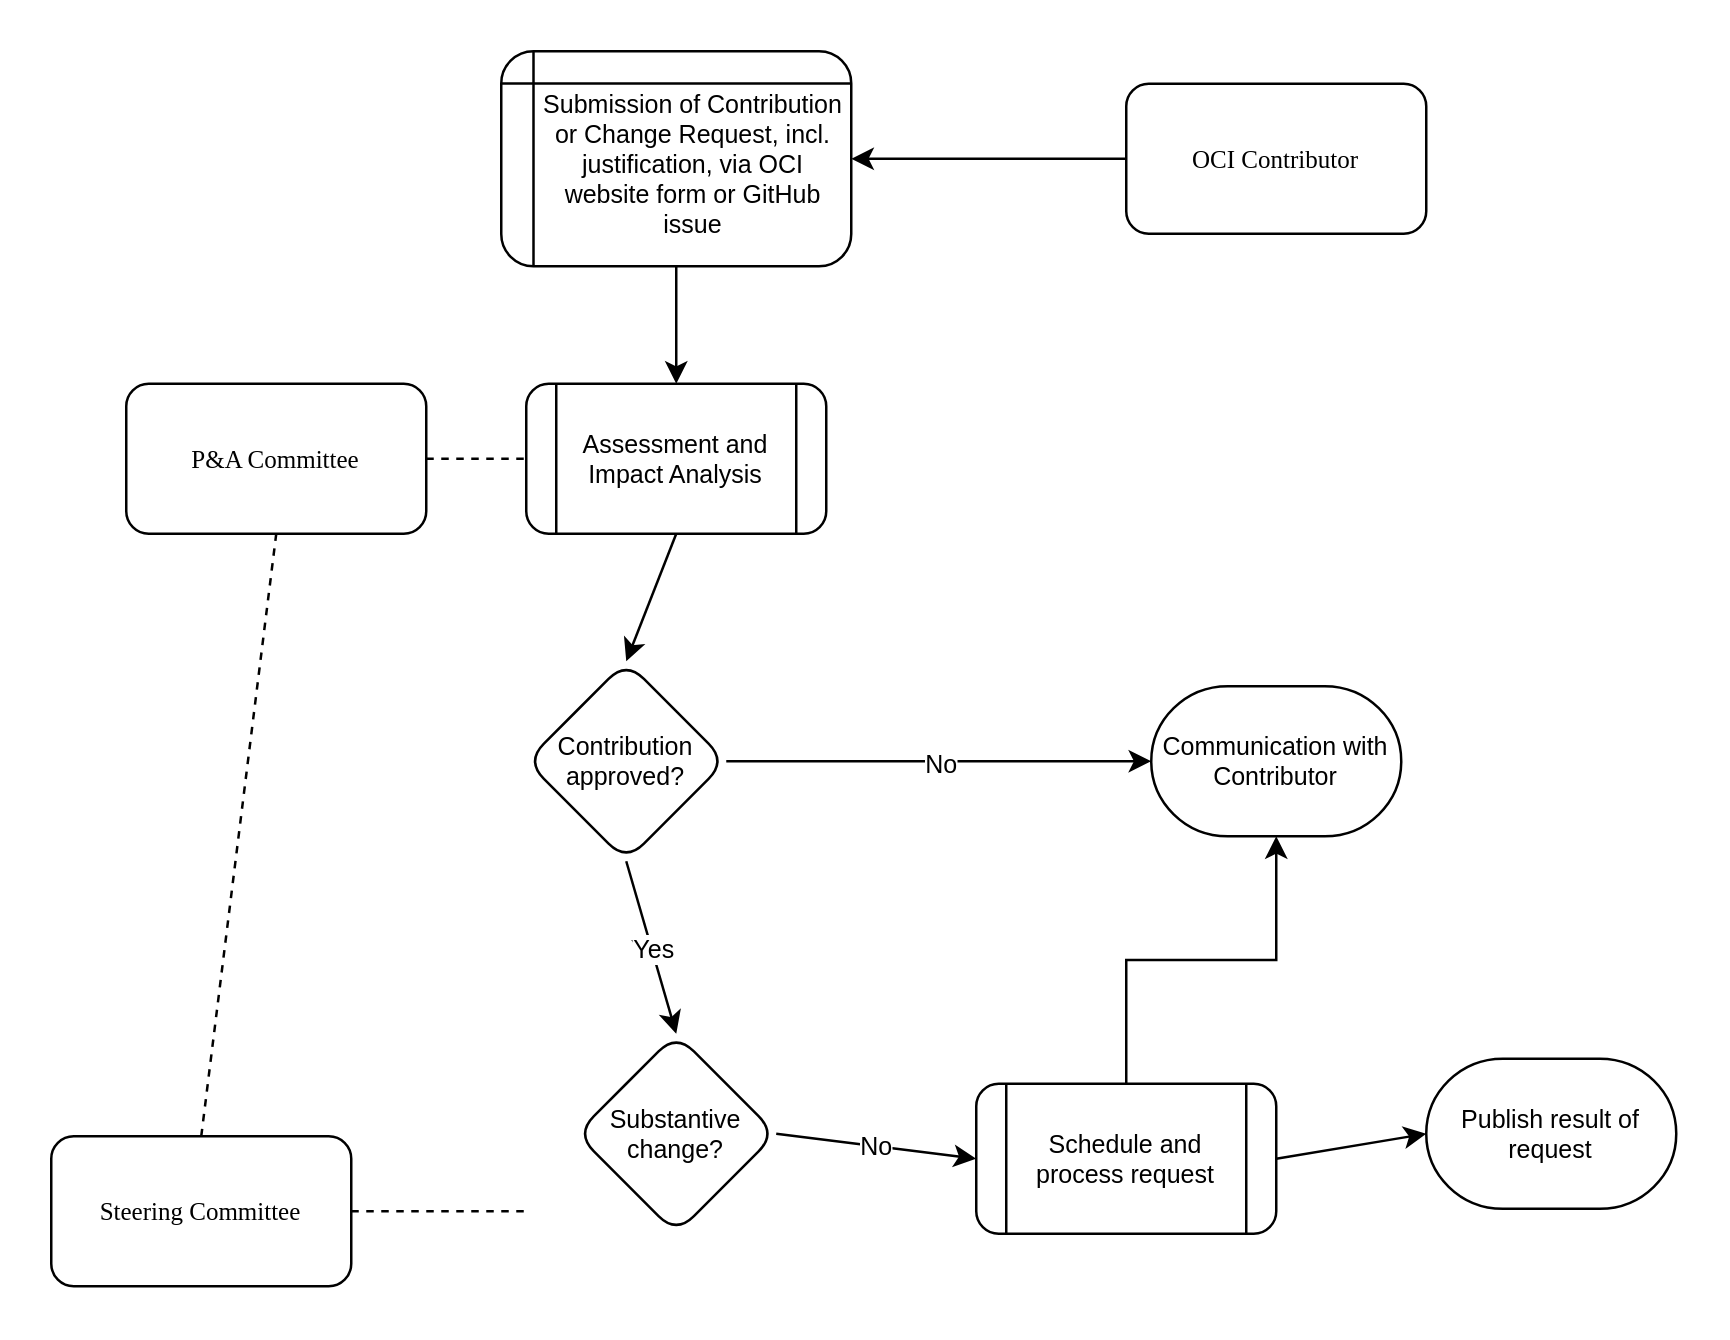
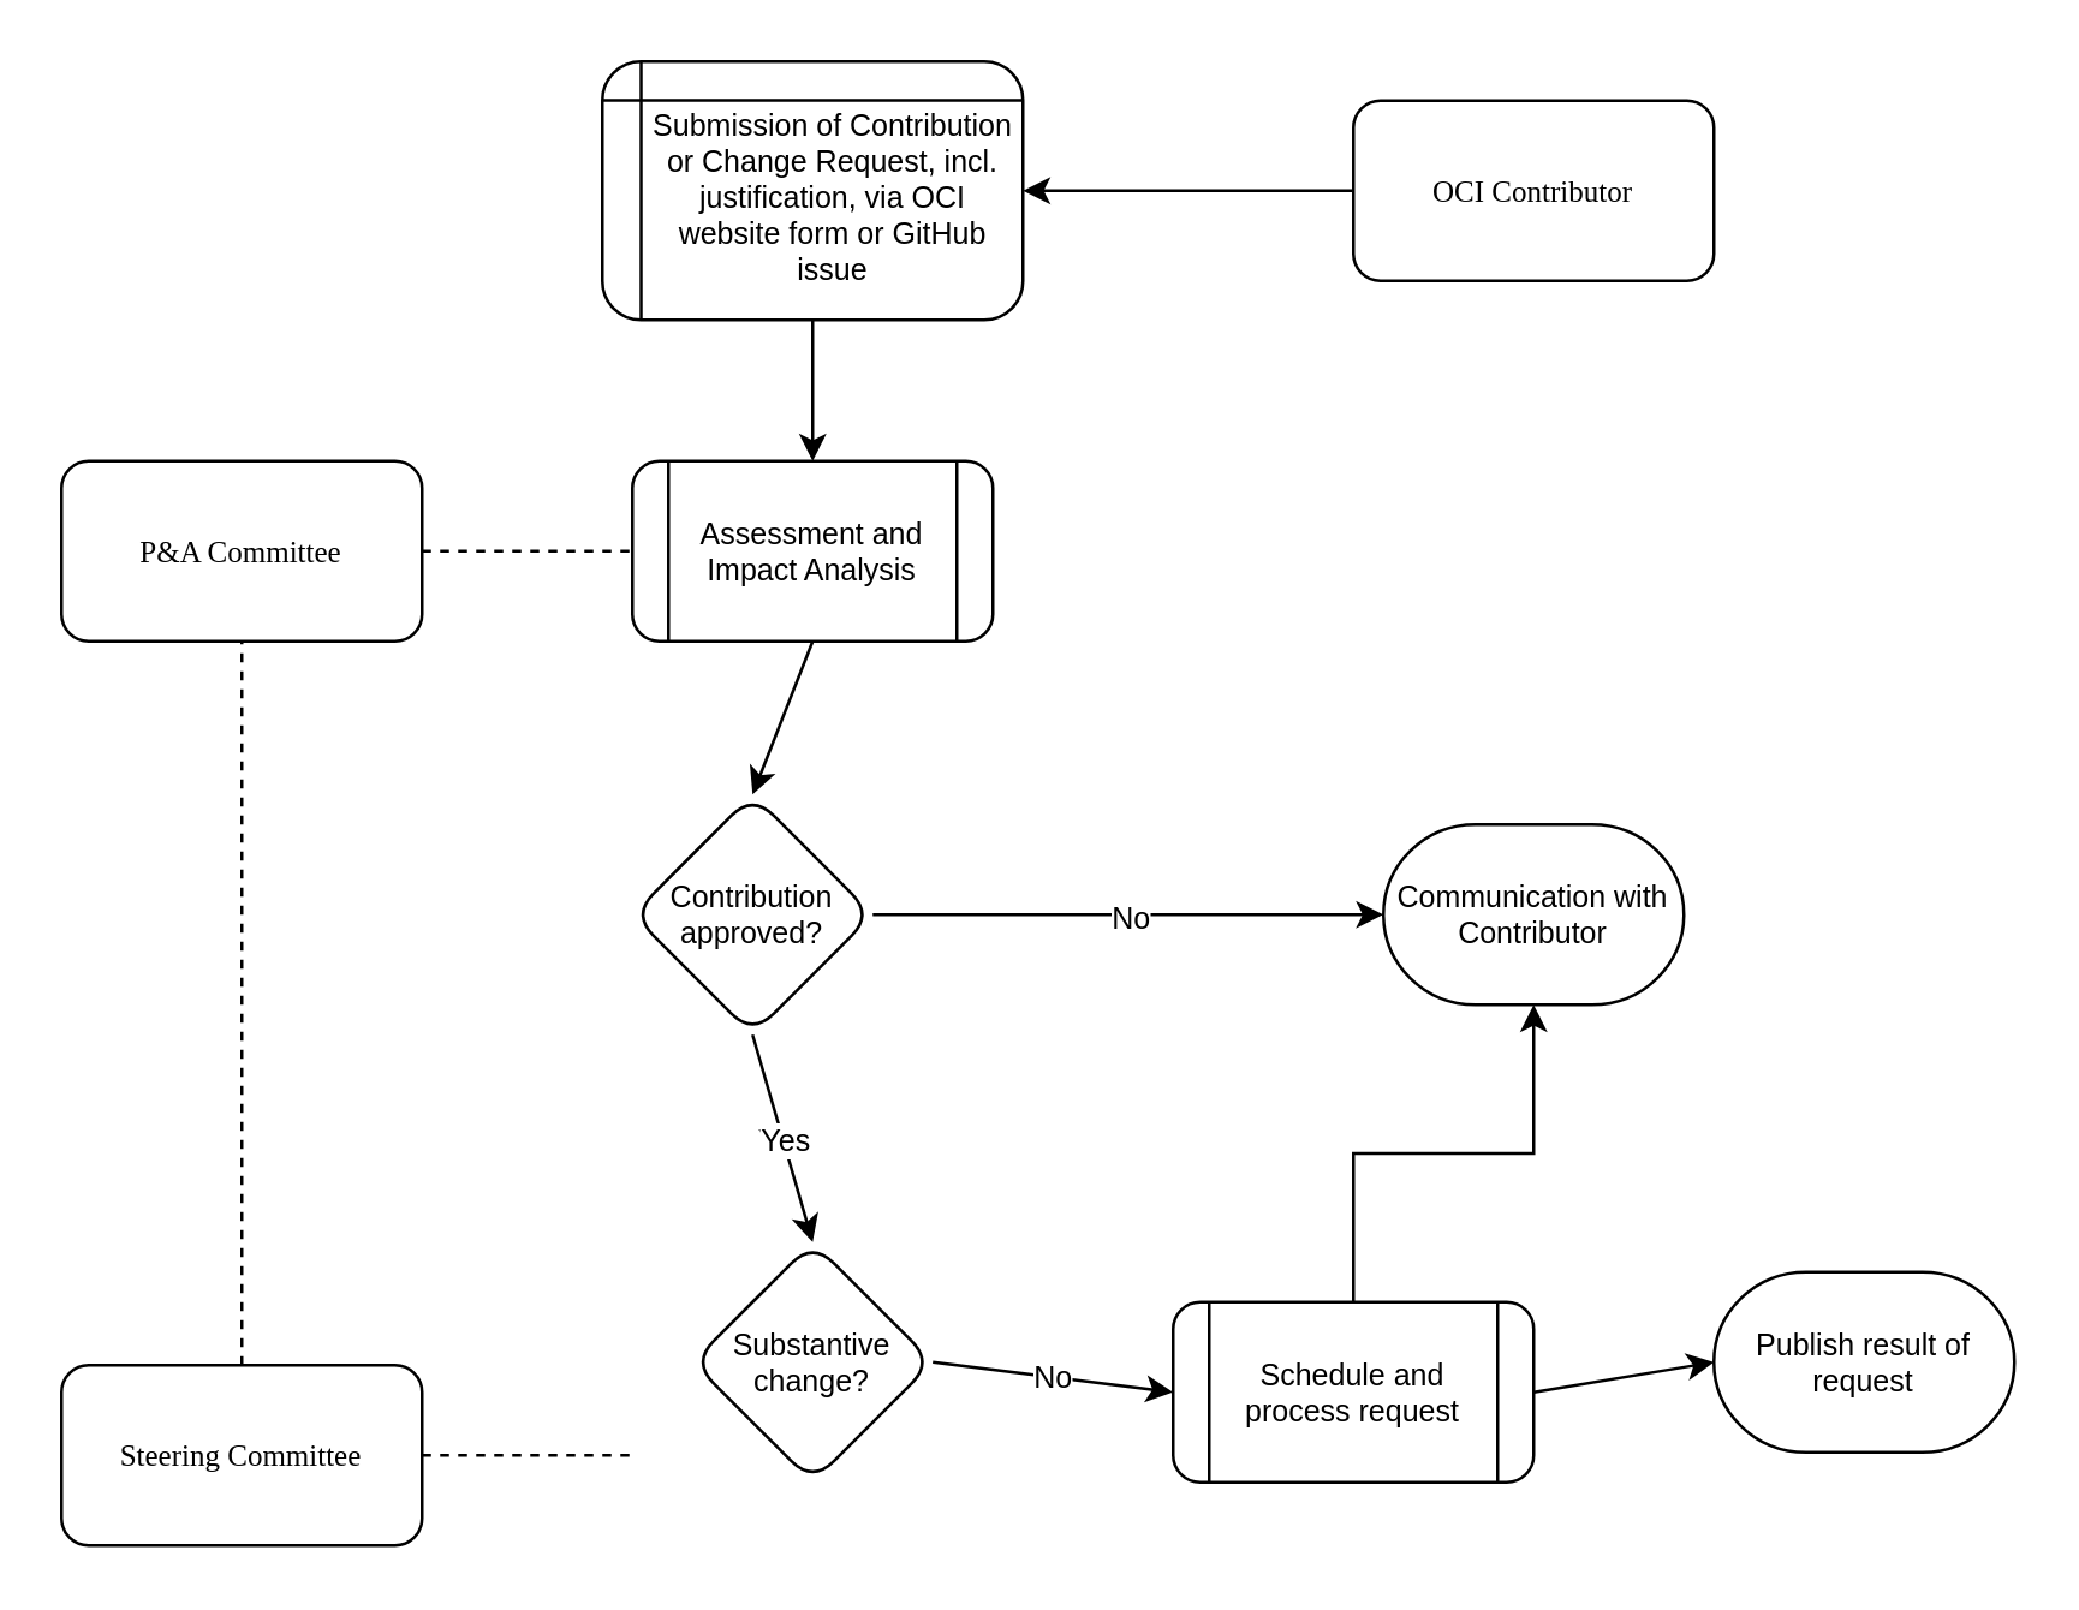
  <mxCell id="0" />
  <mxCell id="1" parent="0" />
  <mxCell id="2" style="edgeStyle=orthogonalEdgeStyle;rounded=0;orthogonalLoop=1;jettySize=auto;html=1;exitX=0;exitY=0.5;exitDx=0;exitDy=0;entryX=1;entryY=0.5;entryDx=0;entryDy=0;" edge="1" parent="1" source="3" target="4"><mxGeometry relative="1" as="geometry" /></mxCell>
  <mxCell id="3" value="&lt;font style=&quot;font-size: 10px&quot;&gt;OCI Contributor&lt;/font&gt;" style="rounded=1;whiteSpace=wrap;html=1;shadow=0;labelBackgroundColor=none;strokeWidth=1;fontFamily=Verdana;fontSize=8;align=center;" vertex="1" parent="1"><mxGeometry x="450" y="33" width="120" height="60" as="geometry" /></mxCell>
  <mxCell id="4" value="Submission of Contribution or Change Request, incl. justification, via OCI website form or GitHub issue" style="shape=internalStorage;whiteSpace=wrap;html=1;backgroundOutline=1;rounded=1;shadow=0;fontSize=10;spacingLeft=14;spacingTop=4;dx=10;dy=10;" vertex="1" parent="1"><mxGeometry x="200" y="20" width="140" height="86" as="geometry" /></mxCell>
  <mxCell id="5" value="Assessment and Impact Analysis" style="shape=process;whiteSpace=wrap;html=1;backgroundOutline=1;rounded=1;shadow=0;fontSize=10;" vertex="1" parent="1"><mxGeometry x="210" y="153" width="120" height="60" as="geometry" /></mxCell>
- <mxCell id="6" value="&lt;font style=&quot;font-size: 10px&quot;&gt;P&amp;amp;A Committee&lt;/font&gt;" style="rounded=1;whiteSpace=wrap;html=1;shadow=0;labelBackgroundColor=none;strokeWidth=1;fontFamily=Verdana;fontSize=8;align=center;" vertex="1" parent="1"><mxGeometry x="50" y="153" width="120" height="60" as="geometry" /></mxCell>
+ <mxCell id="6" value="&lt;font style=&quot;font-size: 10px&quot;&gt;P&amp;amp;A Committee&lt;/font&gt;" style="rounded=1;whiteSpace=wrap;html=1;shadow=0;labelBackgroundColor=none;strokeWidth=1;fontFamily=Verdana;fontSize=8;align=center;" vertex="1" parent="1"><mxGeometry x="20" y="153" width="120" height="60" as="geometry" /></mxCell>
  <mxCell id="7" value="" style="endArrow=classic;html=1;rounded=0;fontSize=10;exitX=0.5;exitY=1;exitDx=0;exitDy=0;entryX=0.5;entryY=0;entryDx=0;entryDy=0;" edge="1" parent="1" source="4" target="5"><mxGeometry width="50" height="50" relative="1" as="geometry"><mxPoint x="370" y="283" as="sourcePoint" /><mxPoint x="420" y="233" as="targetPoint" /></mxGeometry></mxCell>
  <mxCell id="8" value="" style="endArrow=none;html=1;rounded=0;fontSize=10;exitX=1;exitY=0.5;exitDx=0;exitDy=0;entryX=0;entryY=0.5;entryDx=0;entryDy=0;endFill=0;dashed=1;" edge="1" parent="1" source="6" target="5"><mxGeometry width="50" height="50" relative="1" as="geometry"><mxPoint x="370" y="234" as="sourcePoint" /><mxPoint x="420" y="184" as="targetPoint" /></mxGeometry></mxCell>
  <mxCell id="9" value="Contribution approved?" style="rhombus;whiteSpace=wrap;html=1;rounded=1;shadow=0;fontSize=10;" vertex="1" parent="1"><mxGeometry x="210" y="264" width="80" height="80" as="geometry" /></mxCell>
  <mxCell id="10" value="" style="endArrow=classic;html=1;rounded=0;fontSize=10;exitX=0.5;exitY=1;exitDx=0;exitDy=0;entryX=0.5;entryY=0;entryDx=0;entryDy=0;" edge="1" parent="1" source="5" target="9"><mxGeometry width="50" height="50" relative="1" as="geometry"><mxPoint x="250" y="364" as="sourcePoint" /><mxPoint x="300" y="314" as="targetPoint" /></mxGeometry></mxCell>
  <mxCell id="11" style="edgeStyle=orthogonalEdgeStyle;rounded=0;orthogonalLoop=1;jettySize=auto;html=1;exitX=0.5;exitY=0;exitDx=0;exitDy=0;entryX=0.5;entryY=1;entryDx=0;entryDy=0;entryPerimeter=0;" edge="1" parent="1" source="12" target="15"><mxGeometry relative="1" as="geometry" /></mxCell>
  <mxCell id="12" value="Schedule and process request" style="shape=process;whiteSpace=wrap;html=1;backgroundOutline=1;rounded=1;shadow=0;fontSize=10;" vertex="1" parent="1"><mxGeometry x="390" y="433" width="120" height="60" as="geometry" /></mxCell>
  <mxCell id="13" value="" style="endArrow=classic;html=1;rounded=0;fontSize=10;exitX=1;exitY=0.5;exitDx=0;exitDy=0;entryX=0;entryY=0.5;entryDx=0;entryDy=0;entryPerimeter=0;" edge="1" parent="1" source="9" target="15"><mxGeometry relative="1" as="geometry"><mxPoint x="330" y="374" as="sourcePoint" /><mxPoint x="421" y="303" as="targetPoint" /></mxGeometry></mxCell>
  <mxCell id="14" value="No" style="edgeLabel;resizable=0;html=1;align=center;verticalAlign=middle;rounded=1;shadow=0;fontSize=10;" connectable="0" vertex="1" parent="13"><mxGeometry relative="1" as="geometry" /></mxCell>
  <mxCell id="15" value="Communication with Contributor" style="strokeWidth=1;html=1;shape=mxgraph.flowchart.terminator;whiteSpace=wrap;rounded=1;shadow=0;fontSize=10;" vertex="1" parent="1"><mxGeometry x="460" y="274" width="100" height="60" as="geometry" /></mxCell>
  <mxCell id="16" value="" style="endArrow=classic;html=1;rounded=0;fontSize=10;exitX=1;exitY=0.5;exitDx=0;exitDy=0;entryX=0;entryY=0.5;entryDx=0;entryDy=0;entryPerimeter=0;" edge="1" parent="1" source="12" target="25"><mxGeometry width="50" height="50" relative="1" as="geometry"><mxPoint x="521" y="374" as="sourcePoint" /><mxPoint x="510" y="373" as="targetPoint" /></mxGeometry></mxCell>
  <mxCell id="17" value="Yes" style="endArrow=classic;html=1;rounded=0;fontSize=10;exitX=0.5;exitY=1;exitDx=0;exitDy=0;entryX=0.5;entryY=0;entryDx=0;entryDy=0;" edge="1" parent="1" source="9" target="22"><mxGeometry relative="1" as="geometry"><mxPoint x="270" y="434" as="sourcePoint" /><mxPoint x="270" y="454" as="targetPoint" /></mxGeometry></mxCell>
  <mxCell id="18" value="Yes" style="edgeLabel;resizable=0;html=1;align=center;verticalAlign=middle;rounded=1;shadow=0;fontSize=10;strokeWidth=1;" connectable="0" vertex="1" parent="17"><mxGeometry relative="1" as="geometry" /></mxCell>
  <mxCell id="19" value="&lt;font style=&quot;font-size: 10px&quot;&gt;Steering Committee&lt;/font&gt;" style="rounded=1;whiteSpace=wrap;html=1;shadow=0;labelBackgroundColor=none;strokeWidth=1;fontFamily=Verdana;fontSize=8;align=center;" vertex="1" parent="1"><mxGeometry x="20" y="454" width="120" height="60" as="geometry" /></mxCell>
  <mxCell id="20" value="" style="endArrow=none;html=1;rounded=0;fontSize=10;exitX=1;exitY=0.5;exitDx=0;exitDy=0;entryX=0;entryY=0.5;entryDx=0;entryDy=0;endFill=0;dashed=1;" edge="1" parent="1" source="19"><mxGeometry width="50" height="50" relative="1" as="geometry"><mxPoint x="370" y="434" as="sourcePoint" /><mxPoint x="210" y="484" as="targetPoint" /></mxGeometry></mxCell>
  <mxCell id="21" value="" style="endArrow=none;dashed=1;html=1;rounded=0;fontSize=10;entryX=0.5;entryY=1;entryDx=0;entryDy=0;exitX=0.5;exitY=0;exitDx=0;exitDy=0;" edge="1" parent="1" source="19" target="6"><mxGeometry width="50" height="50" relative="1" as="geometry"><mxPoint x="210" y="453" as="sourcePoint" /><mxPoint x="640" y="283" as="targetPoint" /></mxGeometry></mxCell>
  <mxCell id="22" value="Substantive change?" style="rhombus;whiteSpace=wrap;html=1;rounded=1;shadow=0;fontSize=10;" vertex="1" parent="1"><mxGeometry x="230" y="413" width="80" height="80" as="geometry" /></mxCell>
  <mxCell id="23" value="" style="endArrow=classic;html=1;rounded=0;fontSize=10;exitX=1;exitY=0.5;exitDx=0;exitDy=0;entryX=0;entryY=0.5;entryDx=0;entryDy=0;" edge="1" parent="1" source="22" target="12"><mxGeometry relative="1" as="geometry"><mxPoint x="320" y="314" as="sourcePoint" /><mxPoint x="290" y="533" as="targetPoint" /></mxGeometry></mxCell>
  <mxCell id="24" value="No" style="edgeLabel;resizable=0;html=1;align=center;verticalAlign=middle;rounded=1;shadow=0;fontSize=10;" connectable="0" vertex="1" parent="23"><mxGeometry relative="1" as="geometry" /></mxCell>
  <mxCell id="25" value="Publish result of request" style="strokeWidth=1;html=1;shape=mxgraph.flowchart.terminator;whiteSpace=wrap;rounded=1;shadow=0;fontSize=10;" vertex="1" parent="1"><mxGeometry x="570" y="423" width="100" height="60" as="geometry" /></mxCell>
